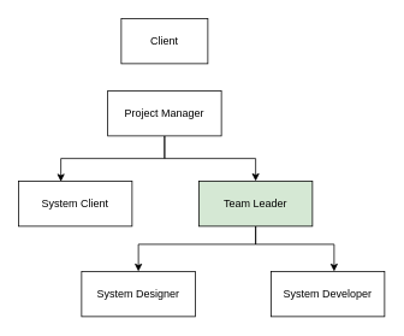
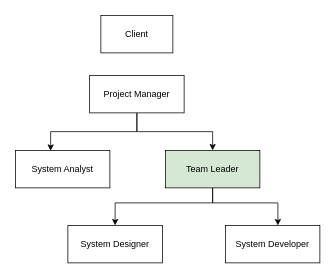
  <mxCell id="0" />
  <mxCell id="1" parent="0" />
  <mxCell id="2" value="&lt;div&gt;Client&lt;/div&gt;" style="rounded=0;whiteSpace=wrap;html=1;" vertex="1" parent="1"><mxGeometry x="134" y="20" width="96" height="50" as="geometry" /></mxCell>
  <mxCell id="3" style="edgeStyle=orthogonalEdgeStyle;rounded=0;orthogonalLoop=1;jettySize=auto;html=1;entryX=0.373;entryY=0.011;entryDx=0;entryDy=0;entryPerimeter=0;" edge="1" parent="1" source="5" target="6"><mxGeometry relative="1" as="geometry" /></mxCell>
  <mxCell id="4" style="edgeStyle=orthogonalEdgeStyle;rounded=0;orthogonalLoop=1;jettySize=auto;html=1;" edge="1" parent="1" source="5" target="9"><mxGeometry relative="1" as="geometry" /></mxCell>
  <mxCell id="5" value="&lt;div&gt;Project Manager&lt;br&gt;&lt;/div&gt;" style="rounded=0;whiteSpace=wrap;html=1;" vertex="1" parent="1"><mxGeometry x="119" y="100" width="126" height="50" as="geometry" /></mxCell>
- <mxCell id="6" value="System Client" style="rounded=0;whiteSpace=wrap;html=1;" vertex="1" parent="1"><mxGeometry x="20" y="200" width="126" height="50" as="geometry" /></mxCell>
+ <mxCell id="6" value="System Analyst" style="rounded=0;whiteSpace=wrap;html=1;" vertex="1" parent="1"><mxGeometry x="20" y="200" width="126" height="50" as="geometry" /></mxCell>
  <mxCell id="7" style="edgeStyle=orthogonalEdgeStyle;rounded=0;orthogonalLoop=1;jettySize=auto;html=1;" edge="1" parent="1" source="9" target="10"><mxGeometry relative="1" as="geometry"><Array as="points"><mxPoint x="283" y="270" /><mxPoint x="153" y="270" /></Array></mxGeometry></mxCell>
  <mxCell id="8" style="edgeStyle=orthogonalEdgeStyle;rounded=0;orthogonalLoop=1;jettySize=auto;html=1;" edge="1" parent="1" source="9" target="11"><mxGeometry relative="1" as="geometry"><Array as="points"><mxPoint x="283" y="270" /><mxPoint x="370" y="270" /></Array></mxGeometry></mxCell>
  <mxCell id="9" value="Team Leader" style="rounded=0;whiteSpace=wrap;html=1;fillColor=#d5e8d4;" vertex="1" parent="1"><mxGeometry x="220" y="200" width="126" height="50" as="geometry" /></mxCell>
  <mxCell id="10" value="System Designer" style="rounded=0;whiteSpace=wrap;html=1;" vertex="1" parent="1"><mxGeometry x="90" y="300" width="126" height="50" as="geometry" /></mxCell>
  <mxCell id="11" value="System Developer" style="rounded=0;whiteSpace=wrap;html=1;" vertex="1" parent="1"><mxGeometry x="300" y="300" width="126" height="50" as="geometry" /></mxCell>
